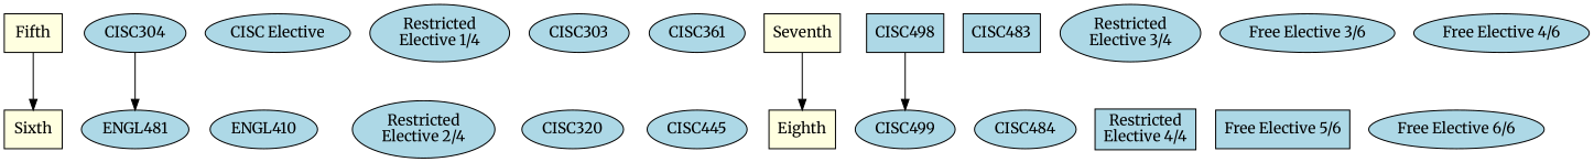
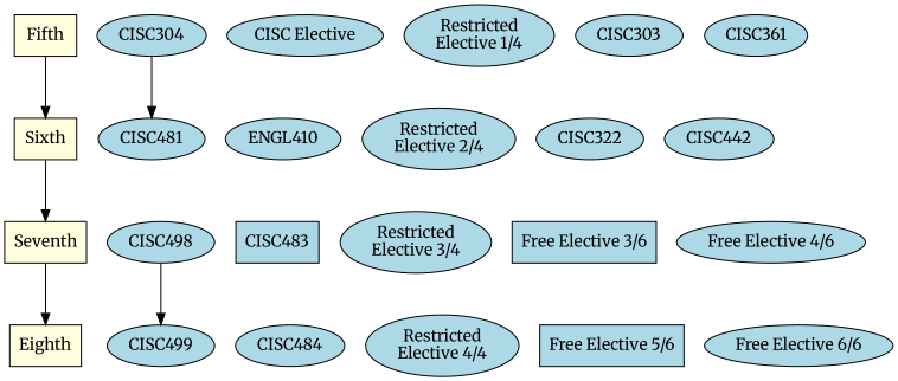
  digraph {
    fontname=Merriweather
    rankdir=TB
    node [fillcolor=lightblue fontname=Merriweather style=filled]
    edge [fontname=Merriweather]
    Fifth [fillcolor=lightyellow shape=box]
    CISC304
    "CISC Elective"
    "Restricted\nElective 1/4"
    CISC303
    CISC361
    Sixth [fillcolor=lightyellow shape=box]
    ENGL410
    "Restricted\nElective 2/4"
-   CISC320
-   CISC442 [label=CISC445]
-   CISC481 [label=ENGL481]
+   CISC320 [label=CISC322]
+   CISC442
+   CISC481
    Seventh [fillcolor=lightyellow shape=box]
-   CISC498 [shape=box]
+   CISC498
    CISC483 [shape=box]
    "Restricted\nElective 3/4"
-   "Free Elective 3/6"
+   "Free Elective 3/6" [shape=box]
    "Free Elective 4/6"
    Eighth [fillcolor=lightyellow shape=box]
    CISC499
    CISC484
-   "Restricted\nElective 4/4" [shape=box]
+   "Restricted\nElective 4/4"
    "Free Elective 5/6" [shape=box]
    "Free Elective 6/6"
    subgraph sub_1 {
      rank=same
      Fifth
      CISC304
      "CISC Elective"
      "Restricted\nElective 1/4"
      CISC303
      CISC361
    }
    subgraph sub_2 {
      rank=same
      Sixth
      ENGL410
      "Restricted\nElective 2/4"
      CISC320
      CISC442
      CISC481
    }
    subgraph sub_3 {
      rank=same
      Seventh
      CISC498
      CISC483
      "Restricted\nElective 3/4"
      "Free Elective 3/6"
      "Free Elective 4/6"
    }
    subgraph sub_4 {
      rank=same
      Eighth
      CISC499
      CISC484
      "Restricted\nElective 4/4"
      "Free Elective 5/6"
      "Free Elective 6/6"
    }
    Fifth -> Sixth
    CISC304 -> CISC481
+   Sixth -> Seventh
    Seventh -> Eighth
    CISC498 -> CISC499
  }
